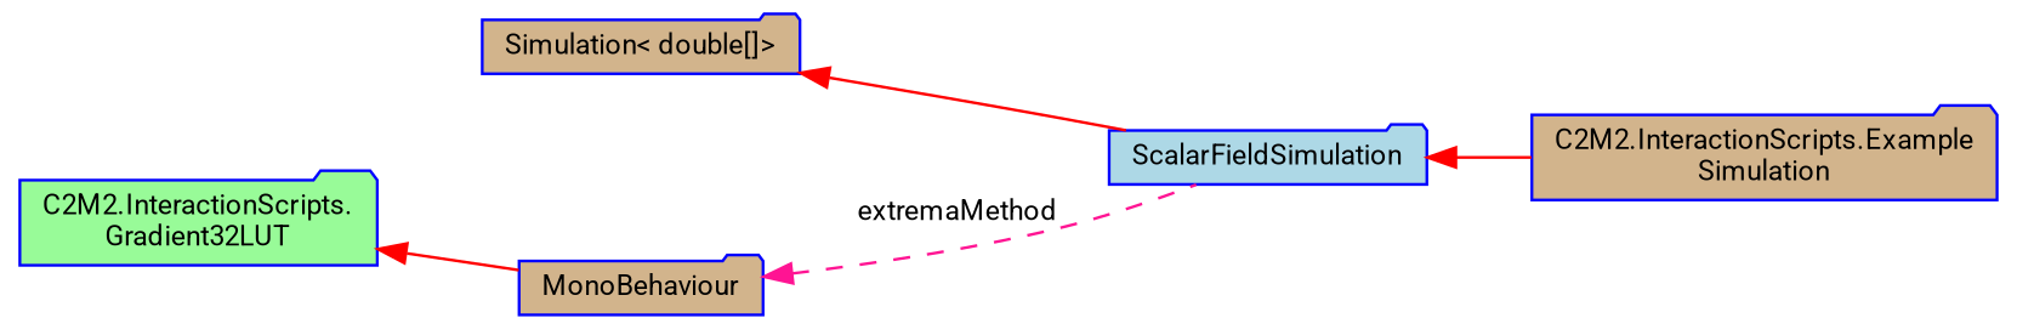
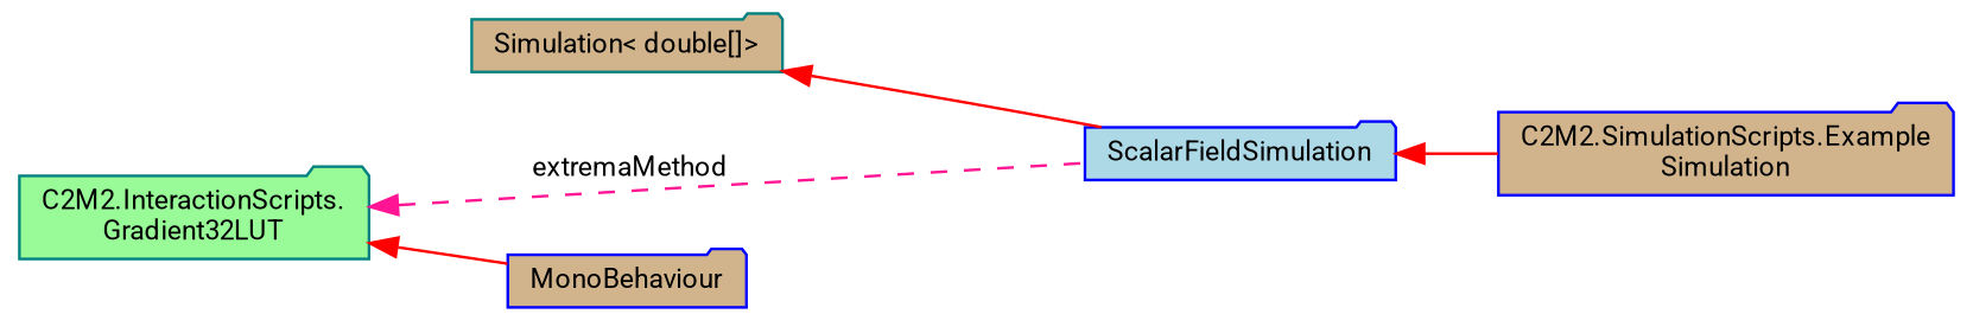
  digraph {
    fontname=Roboto
    rankdir=LR
    node [color=blue fillcolor=tan fontname=Roboto fontsize=10 shape=folder style=filled]
    edge [color=red dir=back fontname=Roboto fontsize=10 labelfontname=Helvetica labelfontsize=10 style=solid]
-   n1 [fontcolor=black height=0.2 label="C2M2.InteractionScripts.Example\lSimulation" width=0.4]
+   n1 [fontcolor=black height=0.2 label="C2M2.SimulationScripts.Example\lSimulation" width=0.4]
    n2 [fillcolor=lightblue height=0.2 label=ScalarFieldSimulation width=0.4]
-   n3 [height=0.2 label="Simulation\< double[]\>" width=0.4]
-   n4 [fillcolor=palegreen height=0.2 label="C2M2.InteractionScripts.\lGradient32LUT" width=0.4]
+   n3 [color=teal height=0.2 label="Simulation\< double[]\>" width=0.4]
+   n4 [color=teal fillcolor=palegreen height=0.2 label="C2M2.InteractionScripts.\lGradient32LUT" width=0.4]
    n5 [height=0.2 label=MonoBehaviour width=0.4]
    n2 -> n1
    n3 -> n2
-   n5 -> n2 [color=deeppink label=" extremaMethod" style=dashed]
+   n4 -> n2 [color=deeppink label=" extremaMethod" style=dashed]
    n4 -> n5
  }
